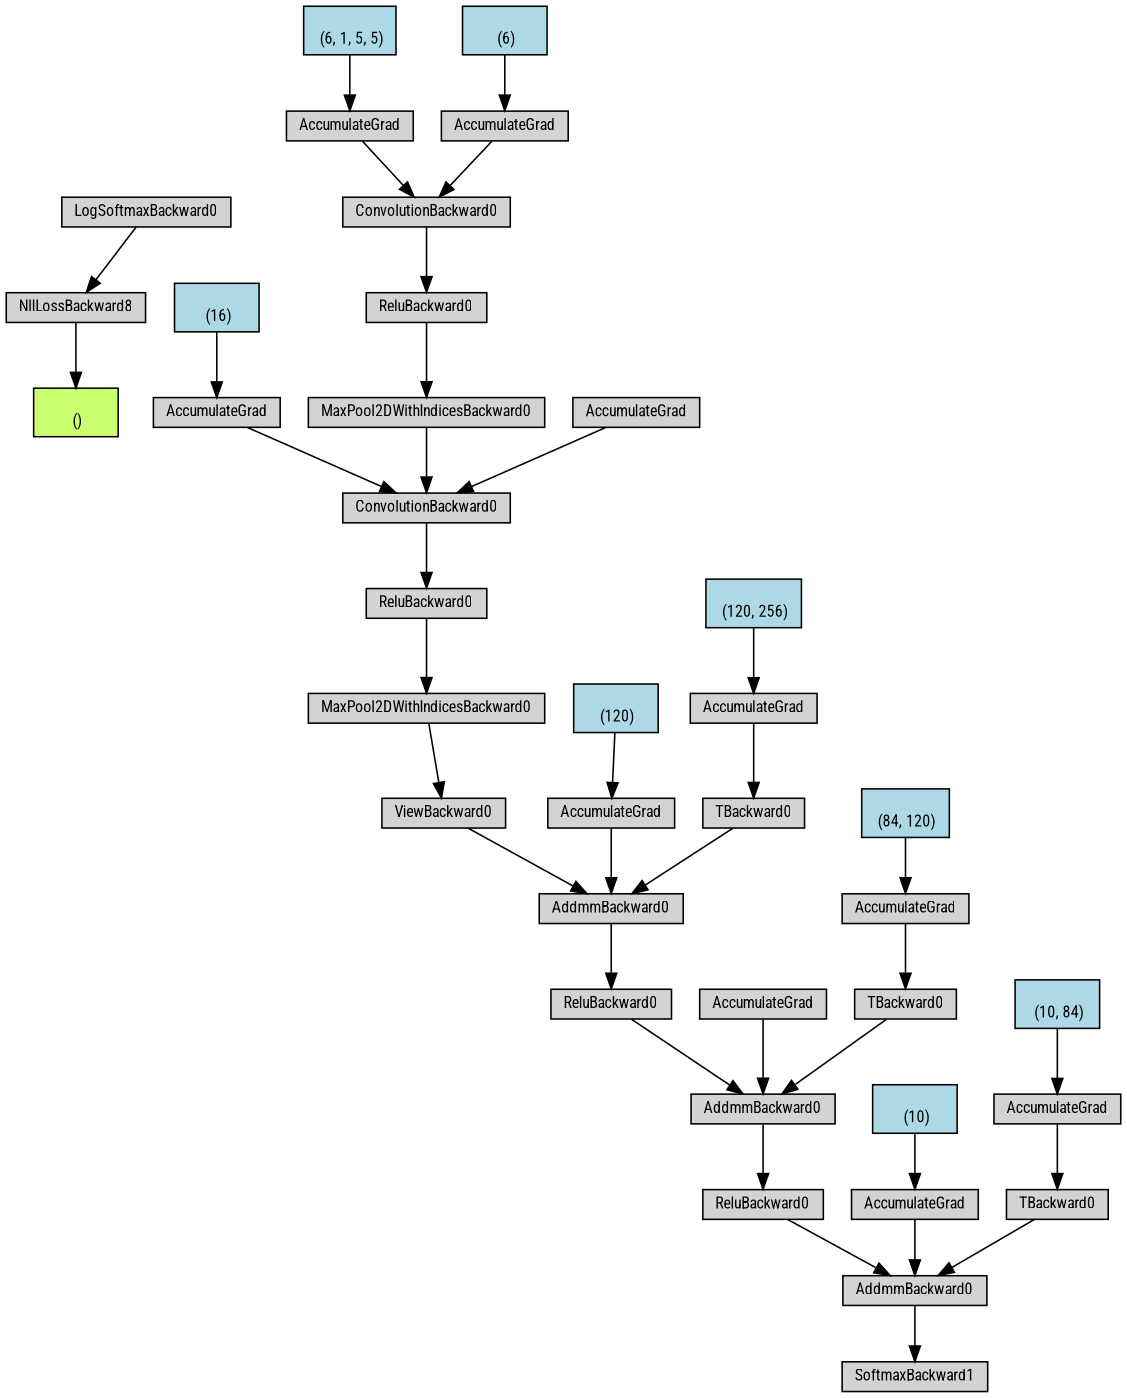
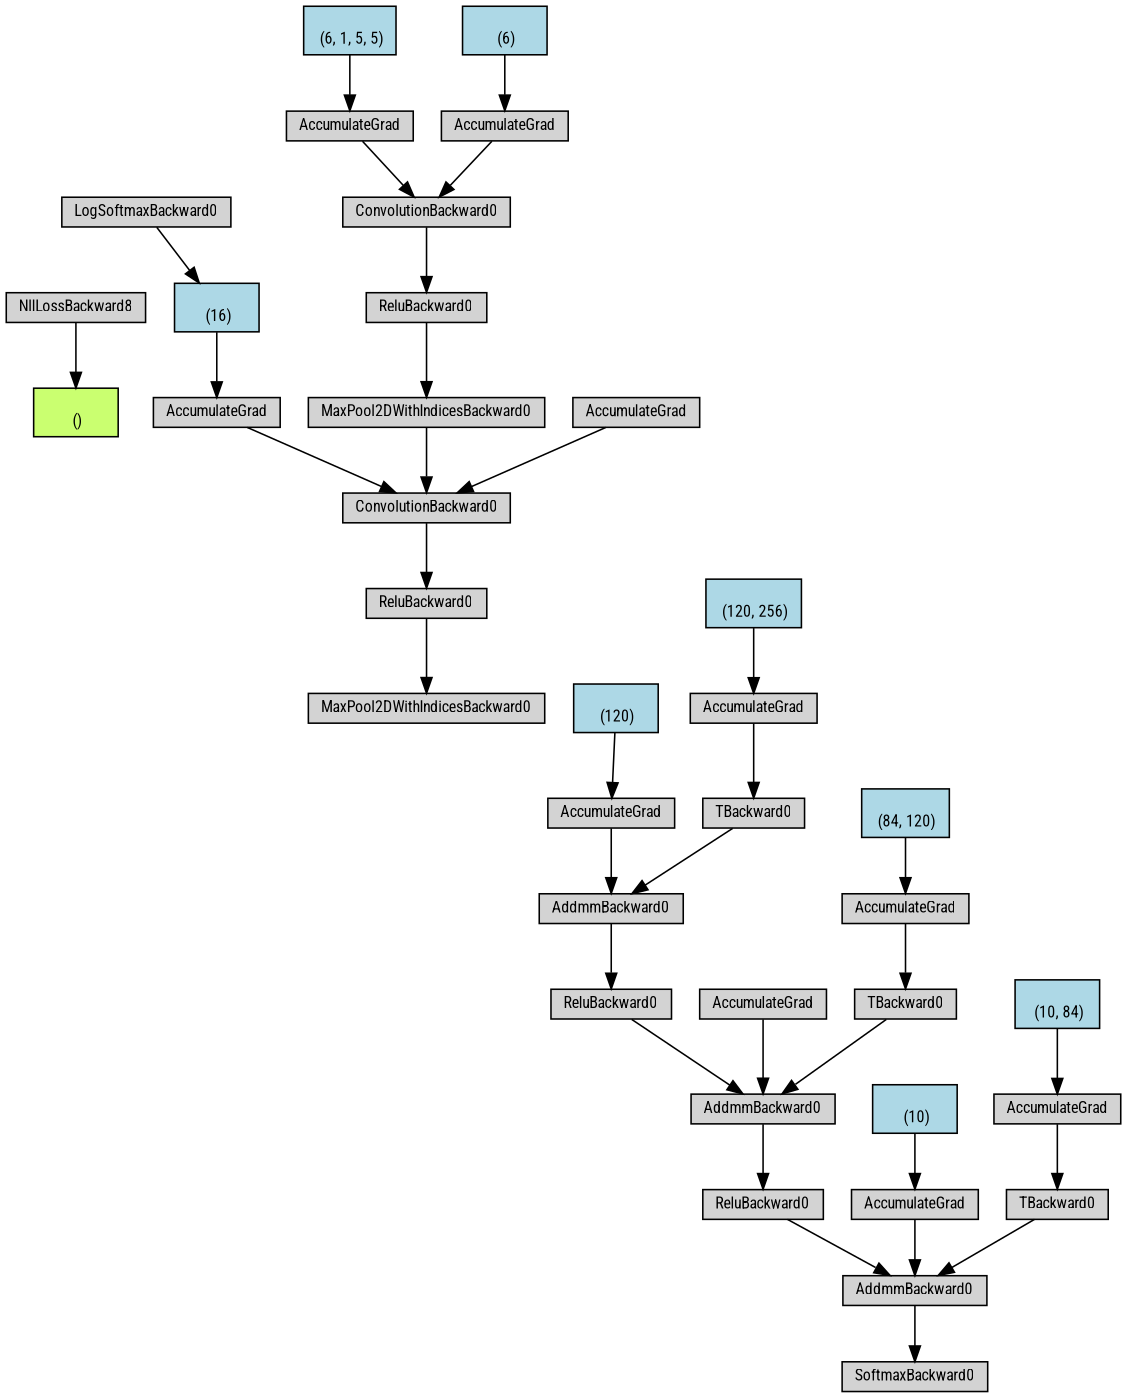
  digraph {
    fontname="Roboto Condensed"
    node [align=left fontname="Roboto Condensed" fontsize=10 ranksep=0.1 shape=box style=filled]
    edge [fontname="Roboto Condensed"]
    n1 [fillcolor=darkolivegreen1 height=0.2 label="\n ()"]
    n2 [height=0.2 label=NllLossBackward8]
    n3 [height=0.2 label=LogSoftmaxBackward0]
-   n4 [height=0.2 label=SoftmaxBackward1]
+   n4 [height=0.2 label=SoftmaxBackward0]
    n5 [height=0.2 label=AddmmBackward0]
    n6 [height=0.2 label=AccumulateGrad]
    n7 [fillcolor=lightblue height=0.2 label="\n (10)"]
    n8 [height=0.2 label=ReluBackward0]
    n9 [height=0.2 label=AddmmBackward0]
    n10 [height=0.2 label=AccumulateGrad]
    n11 [height=0.2 label=ReluBackward0]
    n12 [height=0.2 label=AddmmBackward0]
    n13 [height=0.2 label=AccumulateGrad]
    n14 [fillcolor=lightblue height=0.2 label="\n (120)"]
-   n15 [height=0.2 label=ViewBackward0]
    n16 [height=0.2 label=MaxPool2DWithIndicesBackward0]
    n17 [height=0.2 label=ReluBackward0]
    n18 [height=0.2 label=ConvolutionBackward0]
    n19 [height=0.2 label=MaxPool2DWithIndicesBackward0]
    n20 [height=0.2 label=ReluBackward0]
    n21 [height=0.2 label=ConvolutionBackward0]
    n22 [height=0.2 label=AccumulateGrad]
    n23 [fillcolor=lightblue height=0.2 label="\n (6, 1, 5, 5)"]
    n24 [height=0.2 label=AccumulateGrad]
    n25 [fillcolor=lightblue height=0.2 label="\n (6)"]
    n26 [height=0.2 label=AccumulateGrad]
    n27 [height=0.2 label=AccumulateGrad]
    n28 [fillcolor=lightblue height=0.2 label="\n (16)"]
    n29 [height=0.2 label=TBackward0]
    n30 [height=0.2 label=AccumulateGrad]
    n31 [fillcolor=lightblue height=0.2 label="\n (120, 256)"]
    n32 [height=0.2 label=TBackward0]
    n33 [height=0.2 label=AccumulateGrad]
    n34 [fillcolor=lightblue height=0.2 label="\n (84, 120)"]
    n35 [height=0.2 label=TBackward0]
    n36 [height=0.2 label=AccumulateGrad]
    n37 [fillcolor=lightblue height=0.2 label="\n (10, 84)"]
    n2 -> n1
-   n3 -> n2
+   n3 -> n28
    n5 -> n4
    n6 -> n5
    n7 -> n6
    n8 -> n5
    n9 -> n8
    n10 -> n9
    n11 -> n9
    n12 -> n11
    n13 -> n12
    n14 -> n13
-   n15 -> n12
-   n16 -> n15
    n17 -> n16
    n18 -> n17
    n19 -> n18
    n20 -> n19
    n21 -> n20
    n22 -> n21
    n23 -> n22
    n24 -> n21
    n25 -> n24
    n26 -> n18
    n27 -> n18
    n28 -> n27
    n29 -> n12
    n30 -> n29
    n31 -> n30
    n32 -> n9
    n33 -> n32
    n34 -> n33
    n35 -> n5
    n36 -> n35
    n37 -> n36
  }
